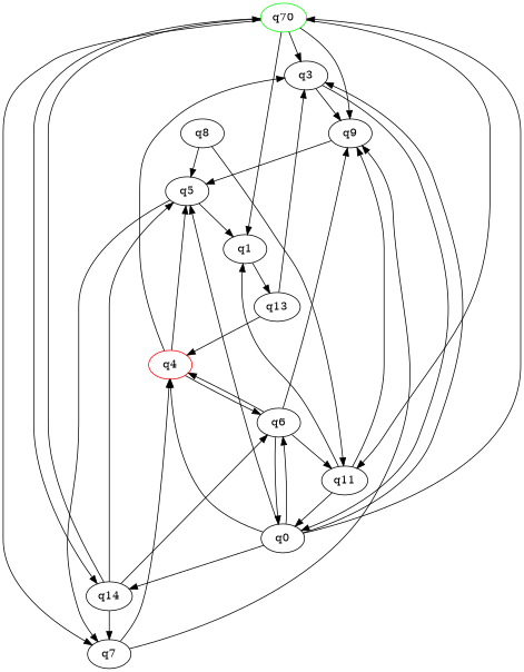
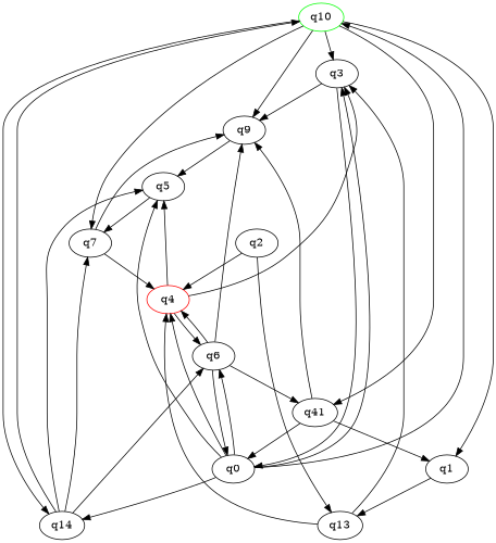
  digraph {
-   q10 [color=green initial=1 label=q70]
+   q10 [color=green initial=1]
    q3
    n3 [label=q14]
    q1
    q9
    q7
-   q11
+   q11 [label=q41]
    q0
    q5
    q6
    q13
    q4 [color=red final=1]
-   q8
+   q2
    q10 -> q3
    q10 -> n3
    q10 -> q1
    q10 -> q9
    q10 -> q7
    q10 -> q11
    q3 -> q9
    q3 -> q0
    n3 -> q10
    n3 -> q7
    n3 -> q5
    n3 -> q6
    q1 -> q13
    q9 -> q5
    q7 -> q9
    q7 -> q4
    q11 -> q1
    q11 -> q9
    q11 -> q0
    q0 -> q10
    q0 -> q3
    q0 -> n3
    q0 -> q5
    q0 -> q6
    q0 -> q4
-   q5 -> q1
    q5 -> q7
    q6 -> q9
    q6 -> q11
    q6 -> q0
    q6 -> q4
    q13 -> q3
    q13 -> q4
    q4 -> q3
    q4 -> q5
    q4 -> q6
-   q8 -> q11
-   q8 -> q5
+   q2 -> q13
+   q2 -> q4
  }
